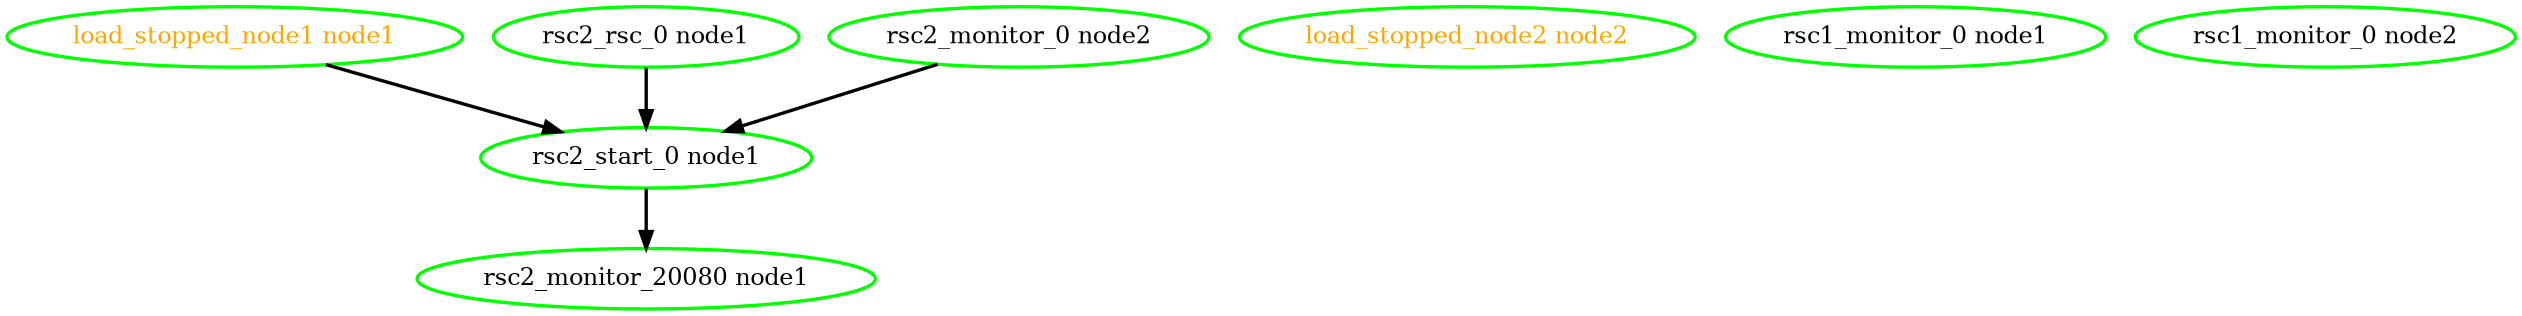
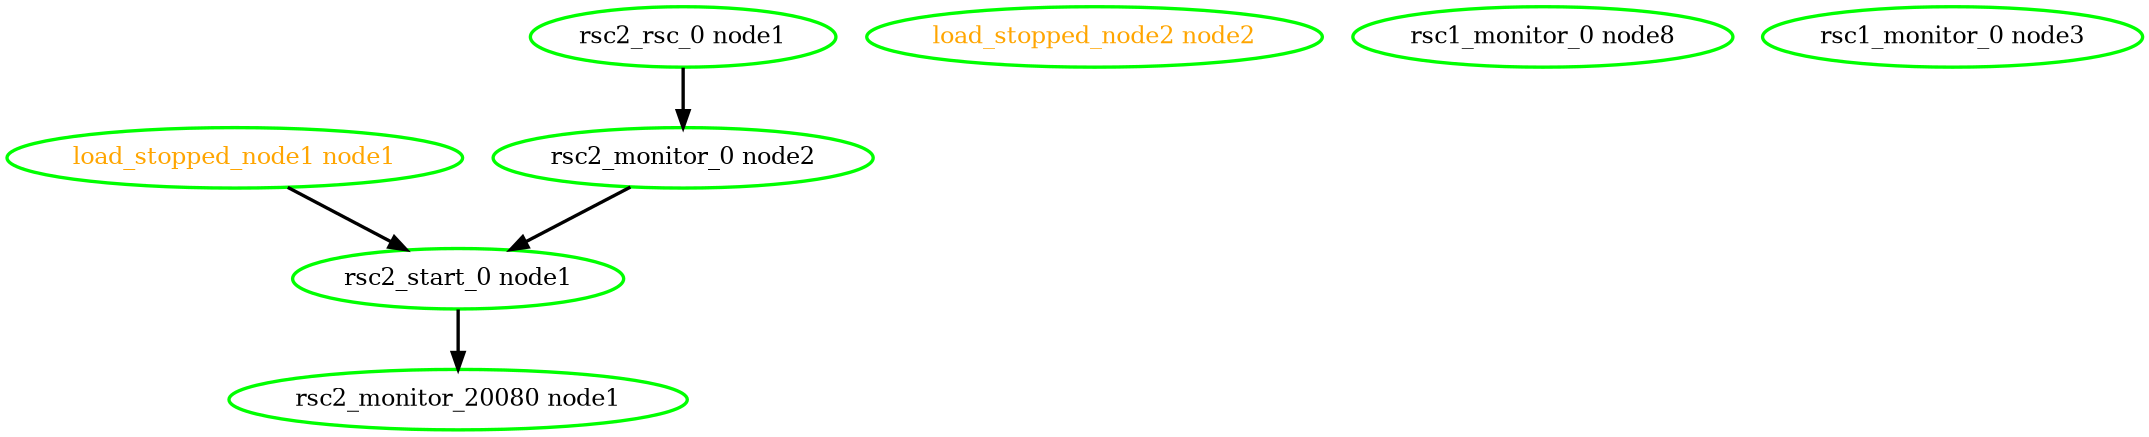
  digraph {
    node [color=green fontcolor=black style=bold]
    edge [style=bold]
    "load_stopped_node1 node1" [fontcolor=orange]
    "rsc2_start_0 node1"
    n3 [label="rsc2_monitor_20080 node1"]
    "load_stopped_node2 node2" [fontcolor=orange]
-   "rsc1_monitor_0 node1"
-   "rsc1_monitor_0 node2"
+   "rsc1_monitor_0 node1" [label="rsc1_monitor_0 node8"]
+   "rsc1_monitor_0 node2" [label="rsc1_monitor_0 node3"]
    n7 [label="rsc2_rsc_0 node1"]
    "rsc2_monitor_0 node2"
    "load_stopped_node1 node1" -> "rsc2_start_0 node1"
    "rsc2_start_0 node1" -> n3
-   n7 -> "rsc2_start_0 node1"
+   n7 -> "rsc2_monitor_0 node2"
    "rsc2_monitor_0 node2" -> "rsc2_start_0 node1"
  }
